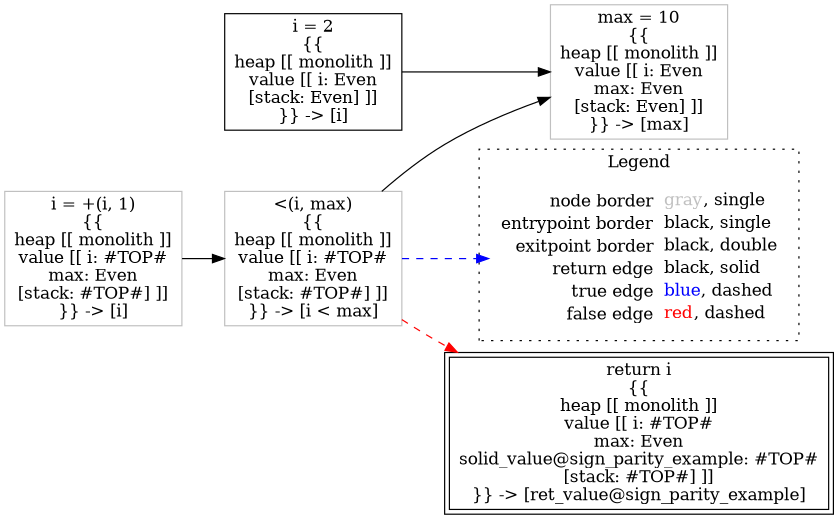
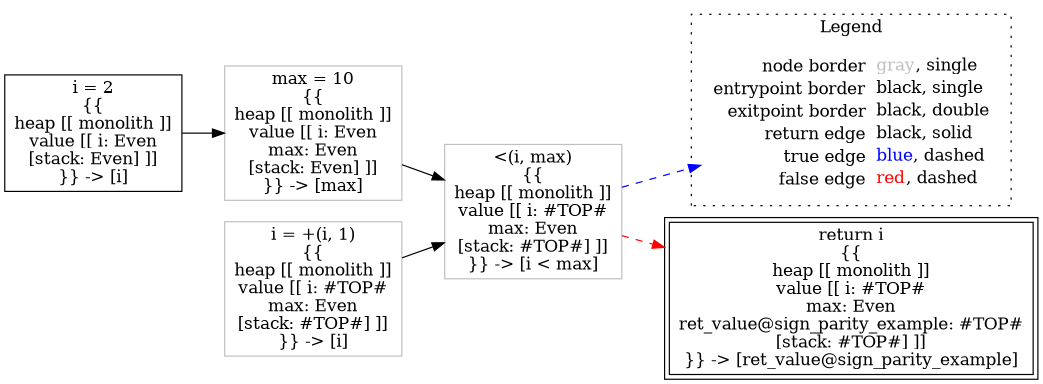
  digraph {
    rankdir=LR
    node [shape=rect color=gray]
    edge [color=black]
    n1 [label=<<table border="0" cellpadding="2" cellspacing="0" cellborder="0"><tr><td align="right">node border&nbsp;</td><td align="left"><font color="gray">gray</font>, single</td></tr><tr><td align="right">entrypoint border&nbsp;</td><td align="left"><font color="black">black</font>, single</td></tr><tr><td align="right">exitpoint border&nbsp;</td><td align="left"><font color="black">black</font>, double</td></tr><tr><td align="right">return edge&nbsp;</td><td align="left"><font color="black">black</font>, solid</td></tr><tr><td align="right">true edge&nbsp;</td><td align="left"><font color="blue">blue</font>, dashed</td></tr><tr><td align="right">false edge&nbsp;</td><td align="left"><font color="red">red</font>, dashed</td></tr></table>> shape=plaintext color=""]
    n2 [color=black label=<i = 2<BR/>{{<BR/>heap [[ monolith ]]<BR/>value [[ i: Even<BR/>[stack: Even] ]]<BR/>}} -&gt; [i]>]
    n3 [label=<max = 10<BR/>{{<BR/>heap [[ monolith ]]<BR/>value [[ i: Even<BR/>max: Even<BR/>[stack: Even] ]]<BR/>}} -&gt; [max]>]
    n4 [label=<&lt;(i, max)<BR/>{{<BR/>heap [[ monolith ]]<BR/>value [[ i: #TOP#<BR/>max: Even<BR/>[stack: #TOP#] ]]<BR/>}} -&gt; [i &lt; max]>]
-   n5 [color=black label=<return i<BR/>{{<BR/>heap [[ monolith ]]<BR/>value [[ i: #TOP#<BR/>max: Even<BR/>solid_value@sign_parity_example: #TOP#<BR/>[stack: #TOP#] ]]<BR/>}} -&gt; [ret_value@sign_parity_example]> peripheries=2]
+   n5 [color=black label=<return i<BR/>{{<BR/>heap [[ monolith ]]<BR/>value [[ i: #TOP#<BR/>max: Even<BR/>ret_value@sign_parity_example: #TOP#<BR/>[stack: #TOP#] ]]<BR/>}} -&gt; [ret_value@sign_parity_example]> peripheries=2]
    n6 [label=<i = +(i, 1)<BR/>{{<BR/>heap [[ monolith ]]<BR/>value [[ i: #TOP#<BR/>max: Even<BR/>[stack: #TOP#] ]]<BR/>}} -&gt; [i]>]
    subgraph cluster_1 {
      label=Legend
      style=dotted
      n1
    }
    n2 -> n3
-   n4 -> n3
+   n3 -> n4
    n4 -> n1 [color=blue style=dashed]
    n4 -> n5 [color=red style=dashed]
    n6 -> n4
  }
